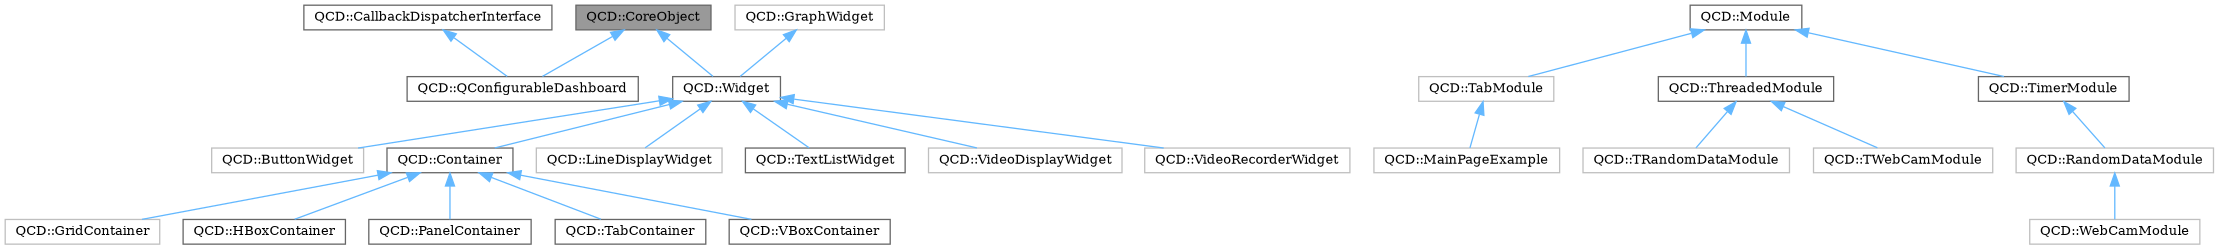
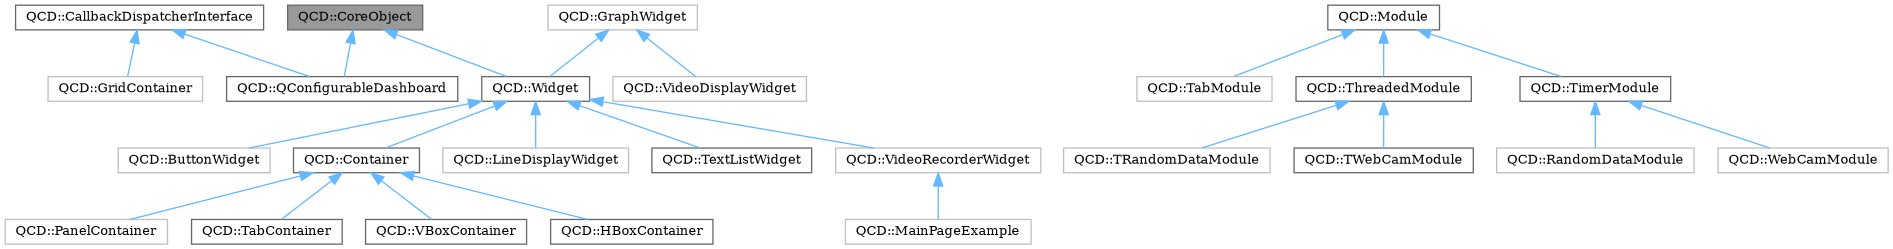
  digraph {
    fontname="DejaVu Serif"
    rankdir=TB
    node [color=gray40 fillcolor=white fontname="DejaVu Serif" fontsize=10 shape=box style=filled]
    edge [color=steelblue1 dir=back fontname="DejaVu Serif" fontsize=10 labelfontname=Helvetica labelfontsize=10 style=solid]
    n1 [fillcolor=grey60 fontcolor=black height=0.2 label="QCD::CoreObject" width=0.4]
    n2 [height=0.2 label="QCD::QConfigurableDashboard" width=0.4]
    n3 [height=0.2 label="QCD::Widget" width=0.4]
    n4 [height=0.2 label="QCD::Module" width=0.4]
    n5 [color=grey75 height=0.2 label="QCD::TabModule" width=0.4]
    n6 [height=0.2 label="QCD::ThreadedModule" width=0.4]
    n7 [height=0.2 label="QCD::TimerModule" width=0.4]
    n8 [color=grey75 height=0.2 label="QCD::ButtonWidget" width=0.4]
    n9 [height=0.2 label="QCD::Container" width=0.4]
    n10 [color=grey75 height=0.2 label="QCD::LineDisplayWidget" width=0.4]
    n11 [height=0.2 label="QCD::TextListWidget" width=0.4]
    n12 [color=grey75 height=0.2 label="QCD::VideoDisplayWidget" width=0.4]
    n13 [color=grey75 height=0.2 label="QCD::VideoRecorderWidget" width=0.4]
    n14 [height=0.2 label="QCD::CallbackDispatcherInterface" width=0.4]
    n15 [color=grey75 height=0.2 label="QCD::MainPageExample" width=0.4]
    n16 [color=grey75 height=0.2 label="QCD::TRandomDataModule" width=0.4]
-   n17 [color=grey75 height=0.2 label="QCD::TWebCamModule" width=0.4]
+   n17 [height=0.2 label="QCD::TWebCamModule" width=0.4]
    n18 [color=grey75 height=0.2 label="QCD::RandomDataModule" width=0.4]
    n19 [color=grey75 height=0.2 label="QCD::WebCamModule" width=0.4]
    n20 [color=grey75 height=0.2 label="QCD::GridContainer" width=0.4]
    n21 [height=0.2 label="QCD::HBoxContainer" width=0.4]
-   n22 [height=0.2 label="QCD::PanelContainer" width=0.4]
+   n22 [color=grey75 height=0.2 label="QCD::PanelContainer" width=0.4]
    n23 [height=0.2 label="QCD::TabContainer" width=0.4]
    n24 [height=0.2 label="QCD::VBoxContainer" width=0.4]
    n25 [color=grey75 height=0.2 label="QCD::GraphWidget" width=0.4]
    n1 -> n2
    n1 -> n3
    n3 -> n8
    n3 -> n9
    n3 -> n10
    n3 -> n11
-   n3 -> n12
+   n25 -> n12
    n3 -> n13
    n4 -> n5
    n4 -> n6
    n4 -> n7
-   n5 -> n15
+   n13 -> n15
    n6 -> n16
    n6 -> n17
    n7 -> n18
-   n18 -> n19
-   n9 -> n20
+   n7 -> n19
+   n14 -> n20
    n9 -> n21
    n9 -> n22
    n9 -> n23
    n9 -> n24
    n14 -> n2
    n25 -> n3
  }
